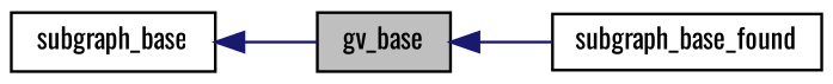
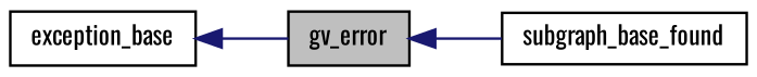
  digraph {
    fontname=Oswald
    rankdir=LR
    node [color=black fillcolor=white fontname=Oswald fontsize=10 shape=record style=filled]
    edge [color=midnightblue dir=back fontname=Oswald fontsize=10 labelfontname=Helvetica labelfontsize=10 style=solid]
-   n1 [fillcolor=grey75 fontcolor=black height=0.2 label=gv_base width=0.4]
+   n1 [fillcolor=grey75 fontcolor=black height=0.2 label=gv_error width=0.4]
    n2 [height=0.2 label=subgraph_base_found width=0.4]
-   n3 [height=0.2 label=subgraph_base width=0.4]
+   n3 [height=0.2 label=exception_base width=0.4]
    n1 -> n2
    n3 -> n1
  }
